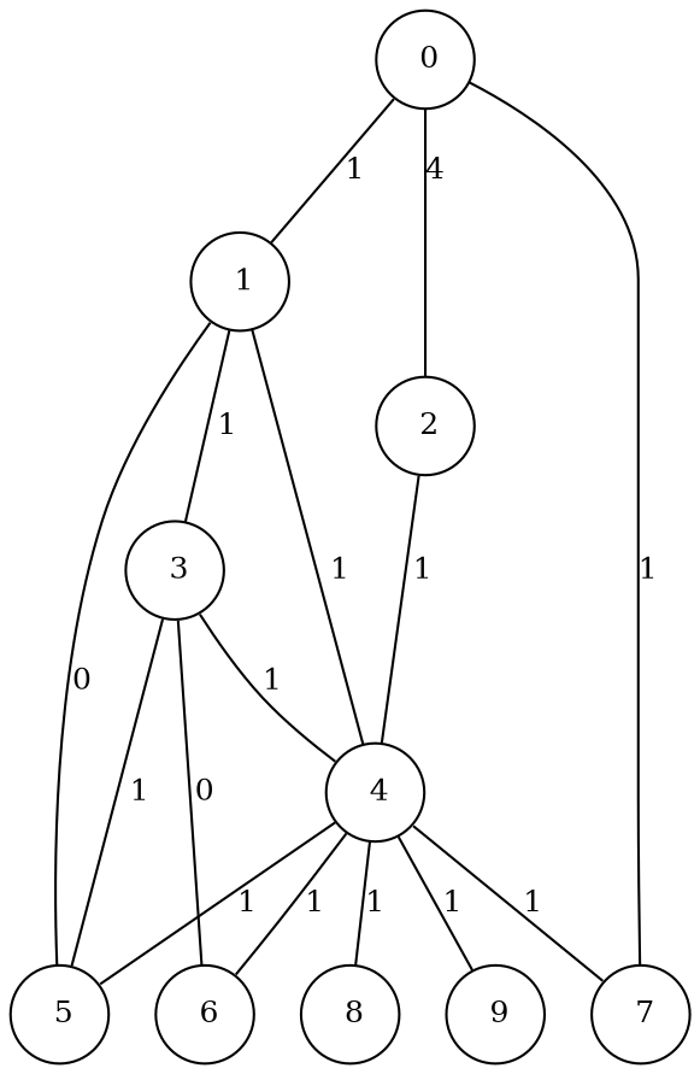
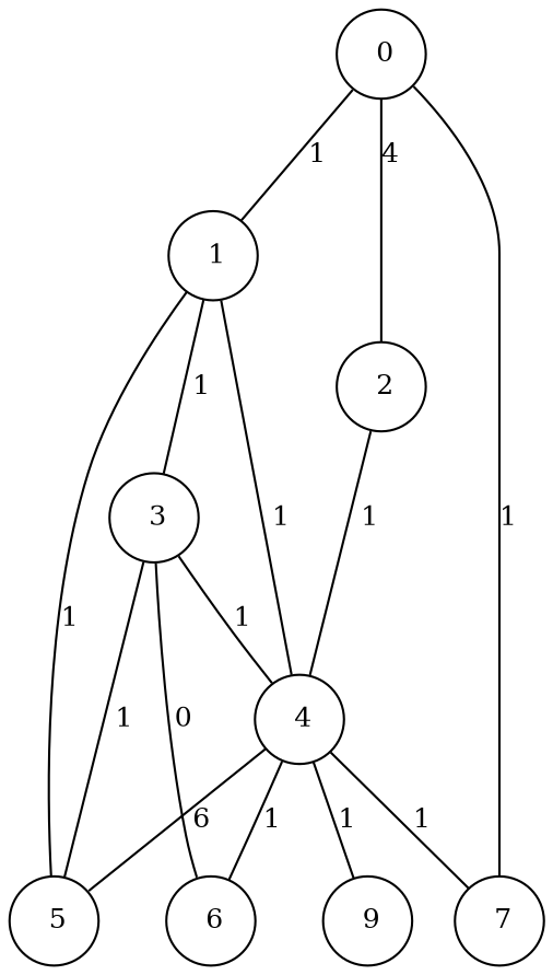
  graph {
    fixedsize="true;"
    node [color=black fontsize=12 hight=.12 shape=circle]
    edge [fontsize=12]
    n1 [label=" 0" width=.12]
    n2 [label=" 1" width=.12]
    n3 [label=" 2" width=.12]
    n4 [label=" 7" width=.12]
    n5 [label=" 4" width=.12]
    n6 [label=" 3" width=.12]
    n7 [label=" 5" width=.12]
    n8 [label=" 9" width=.12]
    n9 [label=" 6" width=.12]
-   n10 [label=" 8" width=.12]
    n1 -- n2 [label=1]
    n1 -- n3 [label=4]
    n1 -- n4 [label=1]
    n2 -- n5 [label=1]
    n2 -- n6 [label=1]
-   n2 -- n7 [label=0]
+   n2 -- n7 [label=1]
    n3 -- n5 [label=1]
    n5 -- n4 [label=1]
-   n5 -- n7 [label=1]
+   n5 -- n7 [label=6]
    n5 -- n8 [label=1]
    n5 -- n9 [label=1]
-   n5 -- n10 [label=1]
    n6 -- n5 [label=1]
    n6 -- n7 [label=1]
    n6 -- n9 [label=0]
  }
